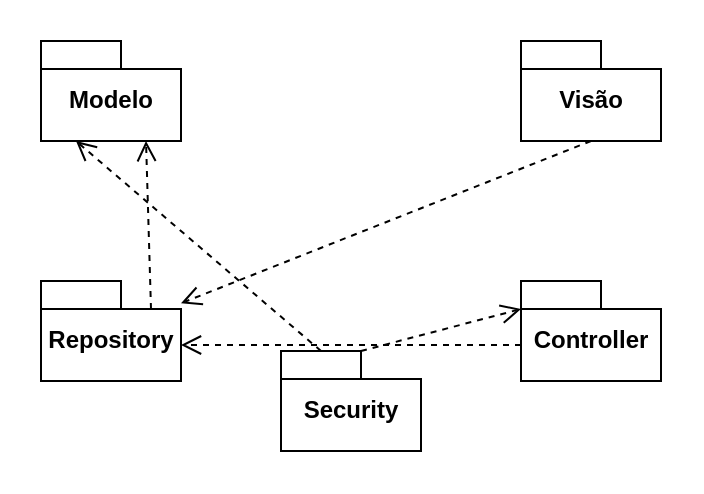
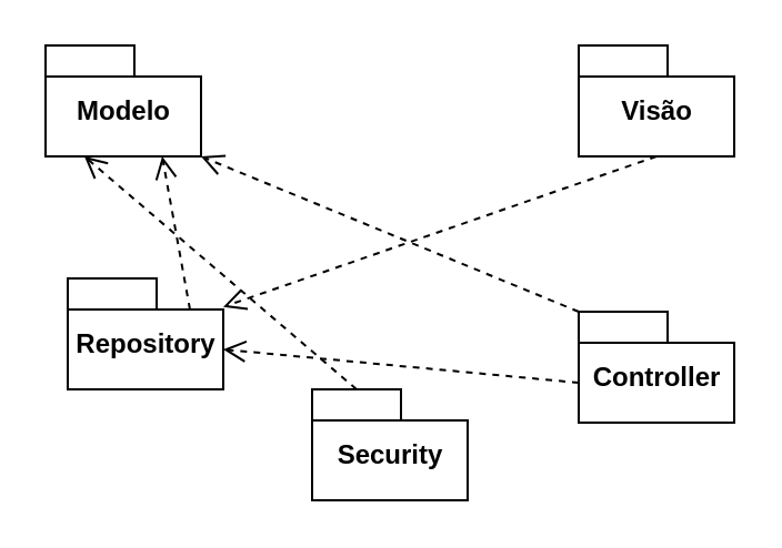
  <mxCell id="0" />
  <mxCell id="1" parent="0" />
  <mxCell id="2" value="Modelo" style="shape=folder;fontStyle=1;spacingTop=10;tabWidth=40;tabHeight=14;tabPosition=left;html=1;" vertex="1" parent="1"><mxGeometry x="20" y="20" width="70" height="50" as="geometry" /></mxCell>
  <mxCell id="3" value="Visão" style="shape=folder;fontStyle=1;spacingTop=10;tabWidth=40;tabHeight=14;tabPosition=left;html=1;" vertex="1" parent="1"><mxGeometry x="260" y="20" width="70" height="50" as="geometry" /></mxCell>
  <mxCell id="4" value="Controller" style="shape=folder;fontStyle=1;spacingTop=10;tabWidth=40;tabHeight=14;tabPosition=left;html=1;" vertex="1" parent="1"><mxGeometry x="260" y="140" width="70" height="50" as="geometry" /></mxCell>
- <mxCell id="5" value="Repository" style="shape=folder;fontStyle=1;spacingTop=10;tabWidth=40;tabHeight=14;tabPosition=left;html=1;" vertex="1" parent="1"><mxGeometry x="20" y="140" width="70" height="50" as="geometry" /></mxCell>
+ <mxCell id="5" value="Repository" style="shape=folder;fontStyle=1;spacingTop=10;tabWidth=40;tabHeight=14;tabPosition=left;html=1;" vertex="1" parent="1"><mxGeometry x="30" y="125" width="70" height="50" as="geometry" /></mxCell>
  <mxCell id="6" value="" style="html=1;verticalAlign=bottom;endArrow=open;dashed=1;endSize=8;entryX=0.75;entryY=1;entryDx=0;entryDy=0;entryPerimeter=0;exitX=0;exitY=0;exitDx=55;exitDy=14;exitPerimeter=0;" edge="1" parent="1" source="5" target="2"><mxGeometry relative="1" as="geometry"><mxPoint x="250" y="100" as="sourcePoint" /><mxPoint x="80" y="102" as="targetPoint" /></mxGeometry></mxCell>
  <mxCell id="7" value="" style="html=1;verticalAlign=bottom;endArrow=open;dashed=1;endSize=8;entryX=0;entryY=0;entryDx=70;entryDy=32;entryPerimeter=0;exitX=0;exitY=0;exitDx=0;exitDy=32;exitPerimeter=0;" edge="1" parent="1" source="4" target="5"><mxGeometry relative="1" as="geometry"><mxPoint x="280" y="80" as="sourcePoint" /><mxPoint x="110" y="82" as="targetPoint" /></mxGeometry></mxCell>
  <mxCell id="8" value="" style="html=1;verticalAlign=bottom;endArrow=open;dashed=1;endSize=8;exitX=0.5;exitY=1;exitDx=0;exitDy=0;exitPerimeter=0;" edge="1" parent="1" source="3" target="5"><mxGeometry relative="1" as="geometry"><mxPoint x="290" y="90" as="sourcePoint" /><mxPoint x="280" y="130" as="targetPoint" /></mxGeometry></mxCell>
+ <mxCell id="9" value="" style="html=1;verticalAlign=bottom;endArrow=open;dashed=1;endSize=8;entryX=0;entryY=0;entryDx=70;entryDy=50;entryPerimeter=0;exitX=0;exitY=0;exitDx=0;exitDy=0;exitPerimeter=0;" edge="1" parent="1" source="4" target="2"><mxGeometry relative="1" as="geometry"><mxPoint x="300" y="100" as="sourcePoint" /><mxPoint x="130" y="102" as="targetPoint" /></mxGeometry></mxCell>
  <mxCell id="10" value="Security" style="shape=folder;fontStyle=1;spacingTop=10;tabWidth=40;tabHeight=14;tabPosition=left;html=1;" vertex="1" parent="1"><mxGeometry x="140" y="175" width="70" height="50" as="geometry" /></mxCell>
  <mxCell id="11" value="" style="html=1;verticalAlign=bottom;endArrow=open;dashed=1;endSize=8;entryX=0.25;entryY=1;entryDx=0;entryDy=0;entryPerimeter=0;exitX=0;exitY=0;exitDx=20;exitDy=0;exitPerimeter=0;" edge="1" parent="1" source="10" target="2"><mxGeometry relative="1" as="geometry"><mxPoint x="270" y="182" as="sourcePoint" /><mxPoint x="100" y="182" as="targetPoint" /></mxGeometry></mxCell>
- <mxCell id="12" value="" style="html=1;verticalAlign=bottom;endArrow=open;dashed=1;endSize=8;entryX=0;entryY=0;entryDx=0;entryDy=14;entryPerimeter=0;exitX=0;exitY=0;exitDx=40;exitDy=0;exitPerimeter=0;" edge="1" parent="1" source="10" target="4"><mxGeometry relative="1" as="geometry"><mxPoint x="170" y="200" as="sourcePoint" /><mxPoint x="47.5" y="80" as="targetPoint" /></mxGeometry></mxCell>
